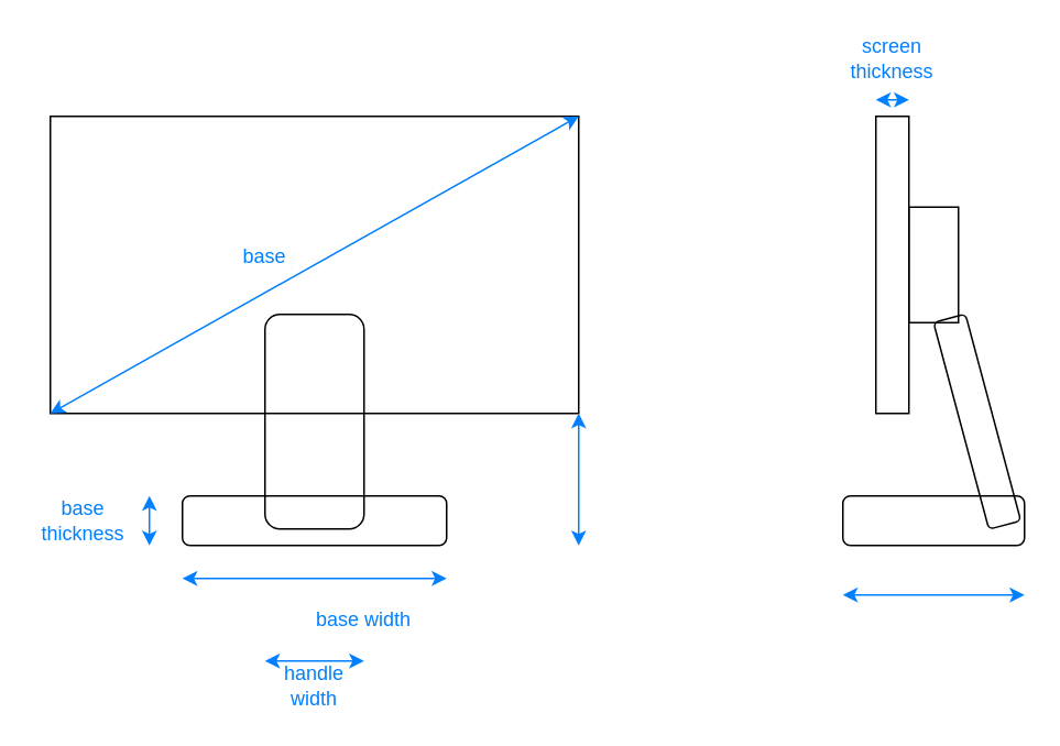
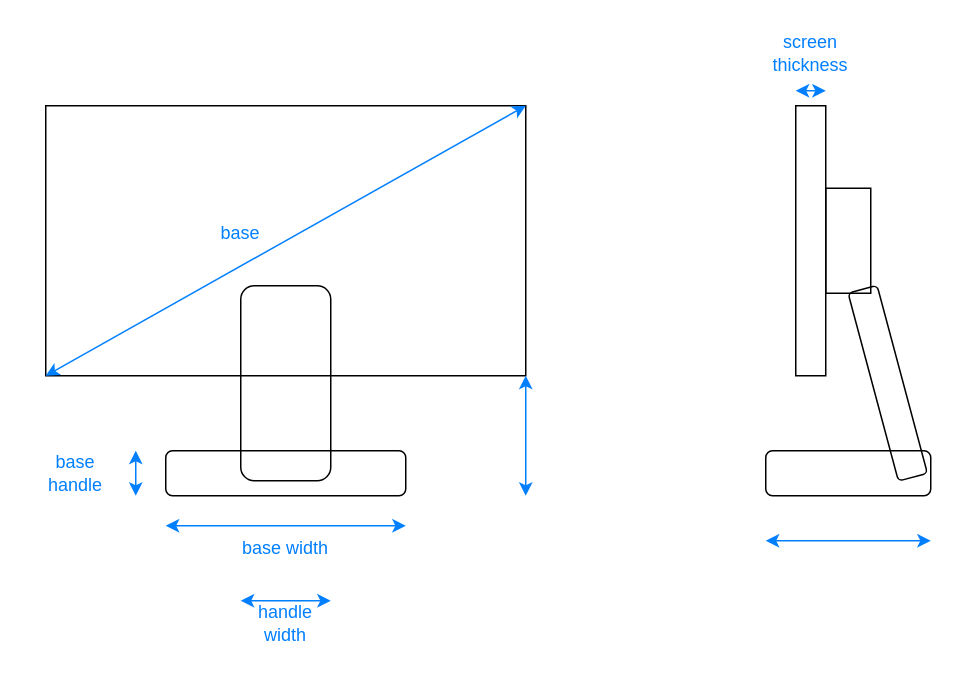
  <mxCell id="0" />
  <mxCell id="1" parent="0" />
  <mxCell id="2" value="" style="rounded=0;whiteSpace=wrap;html=1;fillColor=none;" vertex="1" parent="1"><mxGeometry x="30" y="70" width="320" height="180" as="geometry" /></mxCell>
  <mxCell id="3" value="" style="rounded=0;whiteSpace=wrap;html=1;fillColor=none;" vertex="1" parent="1"><mxGeometry x="530" y="70" width="20" height="180" as="geometry" /></mxCell>
  <mxCell id="4" value="" style="rounded=0;whiteSpace=wrap;html=1;fillColor=none;" vertex="1" parent="1"><mxGeometry x="550" y="125" width="30" height="70" as="geometry" /></mxCell>
  <mxCell id="5" value="" style="rounded=1;whiteSpace=wrap;html=1;fillColor=none;" vertex="1" parent="1"><mxGeometry x="160" y="190" width="60" height="130" as="geometry" /></mxCell>
  <mxCell id="6" value="" style="rounded=1;whiteSpace=wrap;html=1;rotation=-15;fillColor=none;" vertex="1" parent="1"><mxGeometry x="581.34" y="190.16" width="20" height="129.66" as="geometry" /></mxCell>
  <mxCell id="7" value="" style="rounded=1;whiteSpace=wrap;html=1;fillColor=none;" vertex="1" parent="1"><mxGeometry x="110" y="300" width="160" height="30" as="geometry" /></mxCell>
  <mxCell id="8" value="" style="rounded=1;whiteSpace=wrap;html=1;fillColor=none;" vertex="1" parent="1"><mxGeometry x="510" y="300" width="110" height="30" as="geometry" /></mxCell>
  <mxCell id="9" value="" style="endArrow=classic;startArrow=classic;html=1;rounded=0;entryX=1;entryY=0;entryDx=0;entryDy=0;exitX=0;exitY=1;exitDx=0;exitDy=0;fillColor=#0050ef;strokeColor=#007FFF;fontColor=#007FFF;" edge="1" parent="1" source="2" target="2"><mxGeometry width="50" height="50" relative="1" as="geometry"><mxPoint x="350" y="290" as="sourcePoint" /><mxPoint x="400" y="240" as="targetPoint" /></mxGeometry></mxCell>
  <mxCell id="10" value="" style="endArrow=classic;startArrow=classic;html=1;rounded=0;strokeColor=#007FFF;align=center;verticalAlign=middle;fontFamily=Helvetica;fontSize=11;fontColor=#007FFF;labelBackgroundColor=none;fillColor=#0050ef;" edge="1" parent="1"><mxGeometry width="50" height="50" relative="1" as="geometry"><mxPoint x="350" y="330" as="sourcePoint" /><mxPoint x="350" y="250" as="targetPoint" /></mxGeometry></mxCell>
  <mxCell id="11" value="base" style="text;html=1;align=center;verticalAlign=middle;whiteSpace=wrap;rounded=0;fontFamily=Helvetica;fontSize=12;fontColor=#007FFF;labelBackgroundColor=none;" vertex="1" parent="1"><mxGeometry x="130" y="140" width="60" height="30" as="geometry" /></mxCell>
  <mxCell id="12" value="" style="endArrow=classic;startArrow=classic;html=1;rounded=0;strokeColor=#007FFF;align=center;verticalAlign=middle;fontFamily=Helvetica;fontSize=11;fontColor=#007FFF;labelBackgroundColor=none;fillColor=#0050ef;" edge="1" parent="1"><mxGeometry width="50" height="50" relative="1" as="geometry"><mxPoint x="530" y="60" as="sourcePoint" /><mxPoint x="550" y="60" as="targetPoint" /></mxGeometry></mxCell>
  <mxCell id="13" value="screen thickness" style="text;html=1;align=center;verticalAlign=middle;whiteSpace=wrap;rounded=0;fontFamily=Helvetica;fontSize=12;fontColor=#007FFF;labelBackgroundColor=none;" vertex="1" parent="1"><mxGeometry x="510" y="20" width="60" height="30" as="geometry" /></mxCell>
  <mxCell id="14" value="" style="endArrow=classic;startArrow=classic;html=1;rounded=0;strokeColor=#007FFF;align=center;verticalAlign=middle;fontFamily=Helvetica;fontSize=11;fontColor=#007FFF;labelBackgroundColor=none;fillColor=#0050ef;" edge="1" parent="1"><mxGeometry width="50" height="50" relative="1" as="geometry"><mxPoint x="90" y="330" as="sourcePoint" /><mxPoint x="90" y="300" as="targetPoint" /></mxGeometry></mxCell>
- <mxCell id="15" value="base thickness" style="text;html=1;align=center;verticalAlign=middle;whiteSpace=wrap;rounded=0;fontFamily=Helvetica;fontSize=12;fontColor=#007FFF;labelBackgroundColor=none;" vertex="1" parent="1"><mxGeometry x="20" y="300" width="60" height="30" as="geometry" /></mxCell>
+ <mxCell id="15" value="base handle" style="text;html=1;align=center;verticalAlign=middle;whiteSpace=wrap;rounded=0;fontFamily=Helvetica;fontSize=12;fontColor=#007FFF;labelBackgroundColor=none;" vertex="1" parent="1"><mxGeometry x="20" y="300" width="60" height="30" as="geometry" /></mxCell>
  <mxCell id="16" value="" style="endArrow=classic;startArrow=classic;html=1;rounded=0;strokeColor=#007FFF;align=center;verticalAlign=middle;fontFamily=Helvetica;fontSize=11;fontColor=#007FFF;labelBackgroundColor=none;fillColor=#0050ef;" edge="1" parent="1"><mxGeometry width="50" height="50" relative="1" as="geometry"><mxPoint x="110" y="350" as="sourcePoint" /><mxPoint x="270" y="350" as="targetPoint" /></mxGeometry></mxCell>
- <mxCell id="17" value="base width" style="text;html=1;align=center;verticalAlign=middle;whiteSpace=wrap;rounded=0;fontFamily=Helvetica;fontSize=12;fontColor=#007FFF;" vertex="1" parent="1"><mxGeometry x="190" y="360" width="60" height="30" as="geometry" /></mxCell>
+ <mxCell id="17" value="base width" style="text;html=1;align=center;verticalAlign=middle;whiteSpace=wrap;rounded=0;fontFamily=Helvetica;fontSize=12;fontColor=#007FFF;" vertex="1" parent="1"><mxGeometry x="160" y="350" width="60" height="30" as="geometry" /></mxCell>
  <mxCell id="18" value="" style="endArrow=classic;startArrow=classic;html=1;rounded=0;strokeColor=#007FFF;align=center;verticalAlign=middle;fontFamily=Helvetica;fontSize=11;fontColor=#007FFF;labelBackgroundColor=none;fillColor=#0050ef;" edge="1" parent="1"><mxGeometry width="50" height="50" relative="1" as="geometry"><mxPoint x="160" y="400" as="sourcePoint" /><mxPoint x="220" y="400" as="targetPoint" /></mxGeometry></mxCell>
  <mxCell id="19" value="handle width" style="text;html=1;align=center;verticalAlign=middle;whiteSpace=wrap;rounded=0;fontFamily=Helvetica;fontSize=12;fontColor=#007FFF;" vertex="1" parent="1"><mxGeometry x="160" y="400" width="60" height="30" as="geometry" /></mxCell>
  <mxCell id="20" value="" style="endArrow=classic;startArrow=classic;html=1;rounded=0;strokeColor=#007FFF;align=center;verticalAlign=middle;fontFamily=Helvetica;fontSize=11;fontColor=#007FFF;labelBackgroundColor=none;fillColor=#0050ef;" edge="1" parent="1"><mxGeometry width="50" height="50" relative="1" as="geometry"><mxPoint x="510" y="360" as="sourcePoint" /><mxPoint x="620" y="360" as="targetPoint" /></mxGeometry></mxCell>
